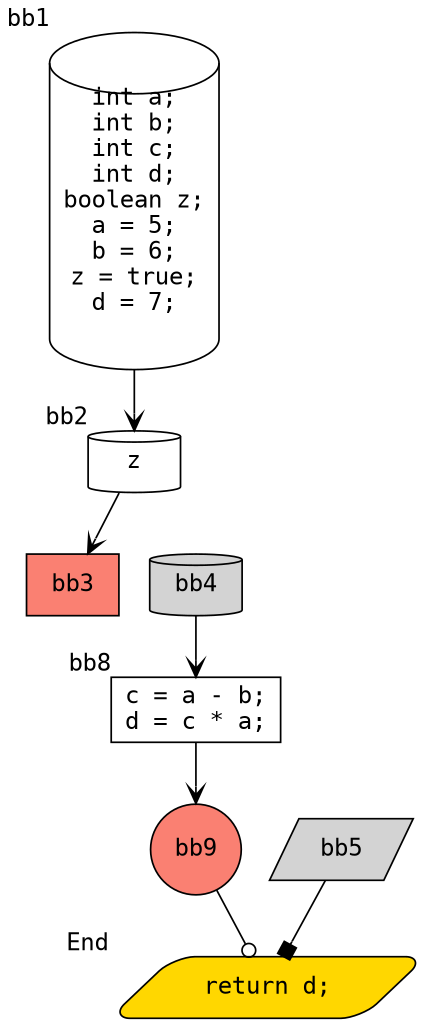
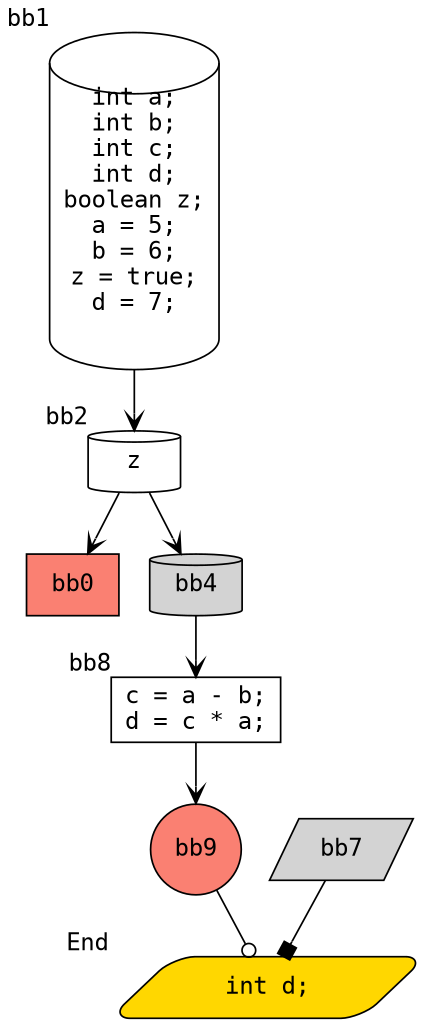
  digraph {
    rankdir=TB
    node [fillcolor=white fontname=monospace shape=cylinder style=filled]
    edge [arrowhead=vee]
    n1 [label="int a;\nint b;\nint c;\nint d;\nboolean z;\na = 5;\nb = 6;\nz = true;\nd = 7;\n" xlabel=bb1]
    n2 [label="z\n" xlabel=bb2]
-   bb3 [fillcolor=salmon shape=box]
+   bb3 [fillcolor=salmon shape=box label=bb0]
    bb4 [fillcolor=lightgrey]
    n5 [label="c = a - b;\nd = c * a;\n" shape=box xlabel=bb8]
    bb9 [fillcolor=salmon shape=circle]
-   n7 [fillcolor=gold label="return d;\n" shape=parallelogram style="rounded,filled" xlabel=End]
-   bb7 [fillcolor=lightgrey shape=parallelogram label=bb5]
+   n7 [fillcolor=gold label="int d;\n" shape=parallelogram style="rounded,filled" xlabel=End]
+   bb7 [fillcolor=lightgrey shape=parallelogram]
    n1 -> n2
    n2 -> bb3
+   n2 -> bb4
    bb4 -> n5
    n5 -> bb9
    bb9 -> n7 [arrowhead=odot]
    bb7 -> n7 [arrowhead=box]
  }
